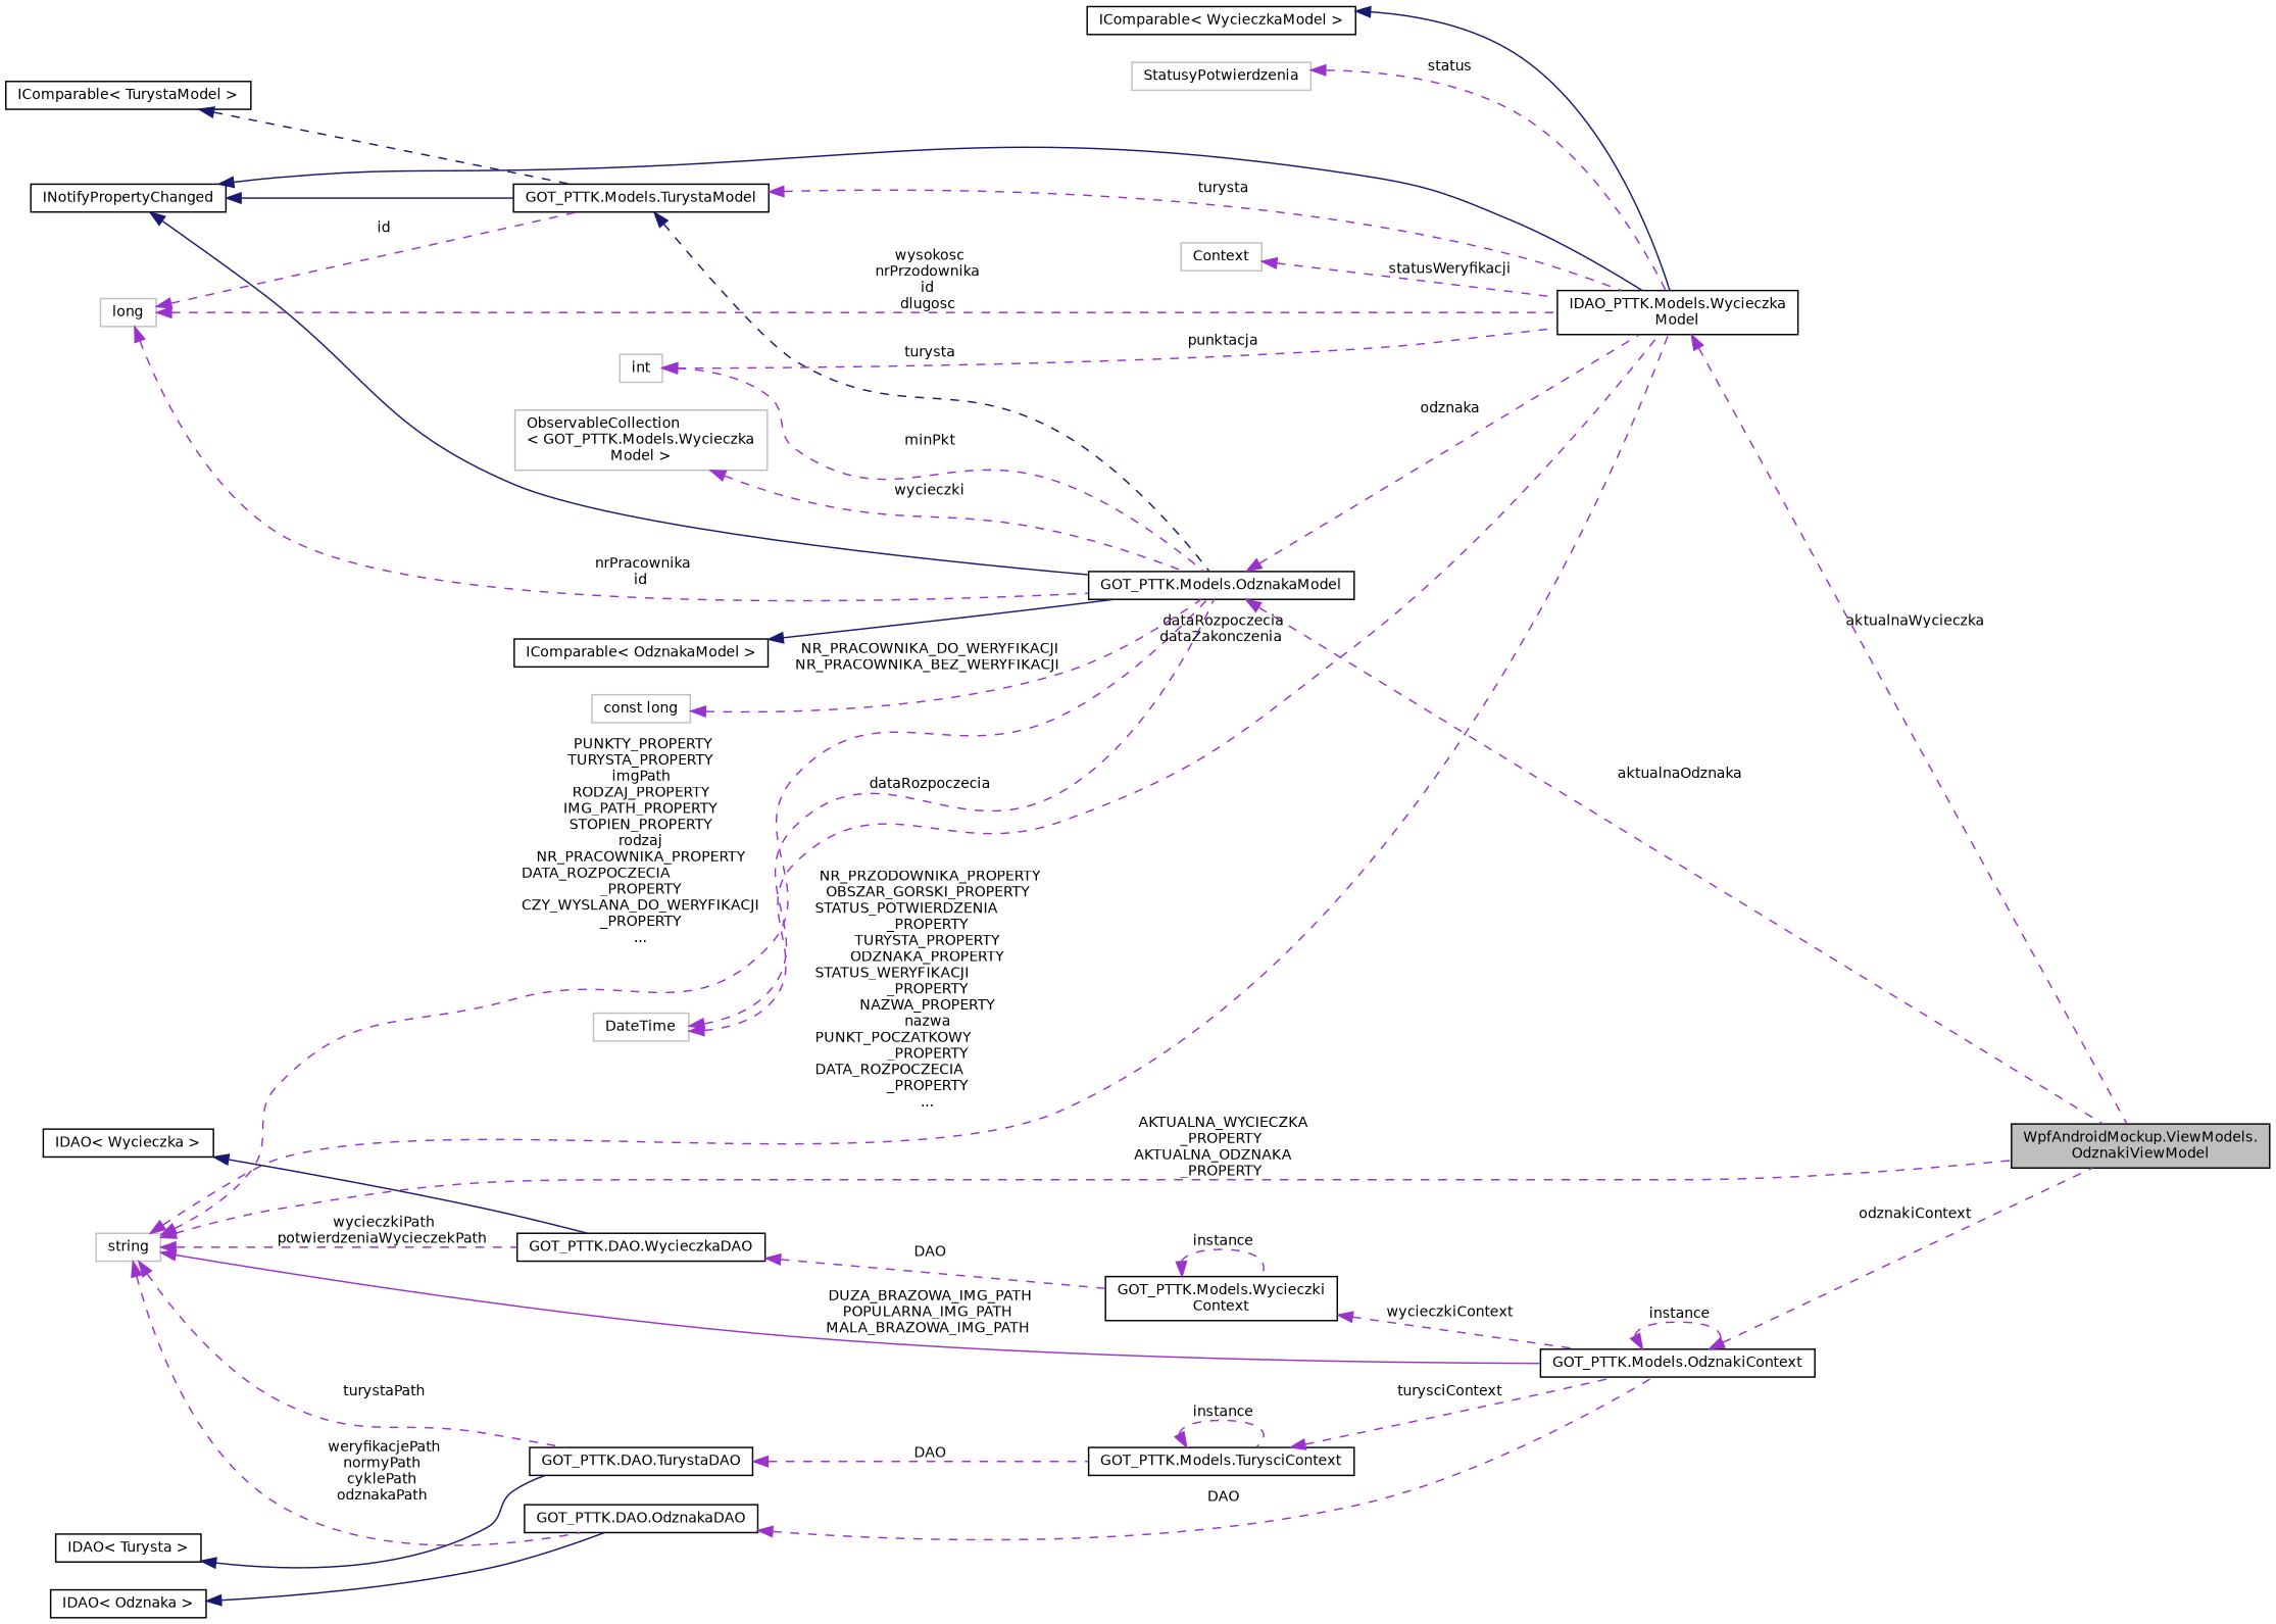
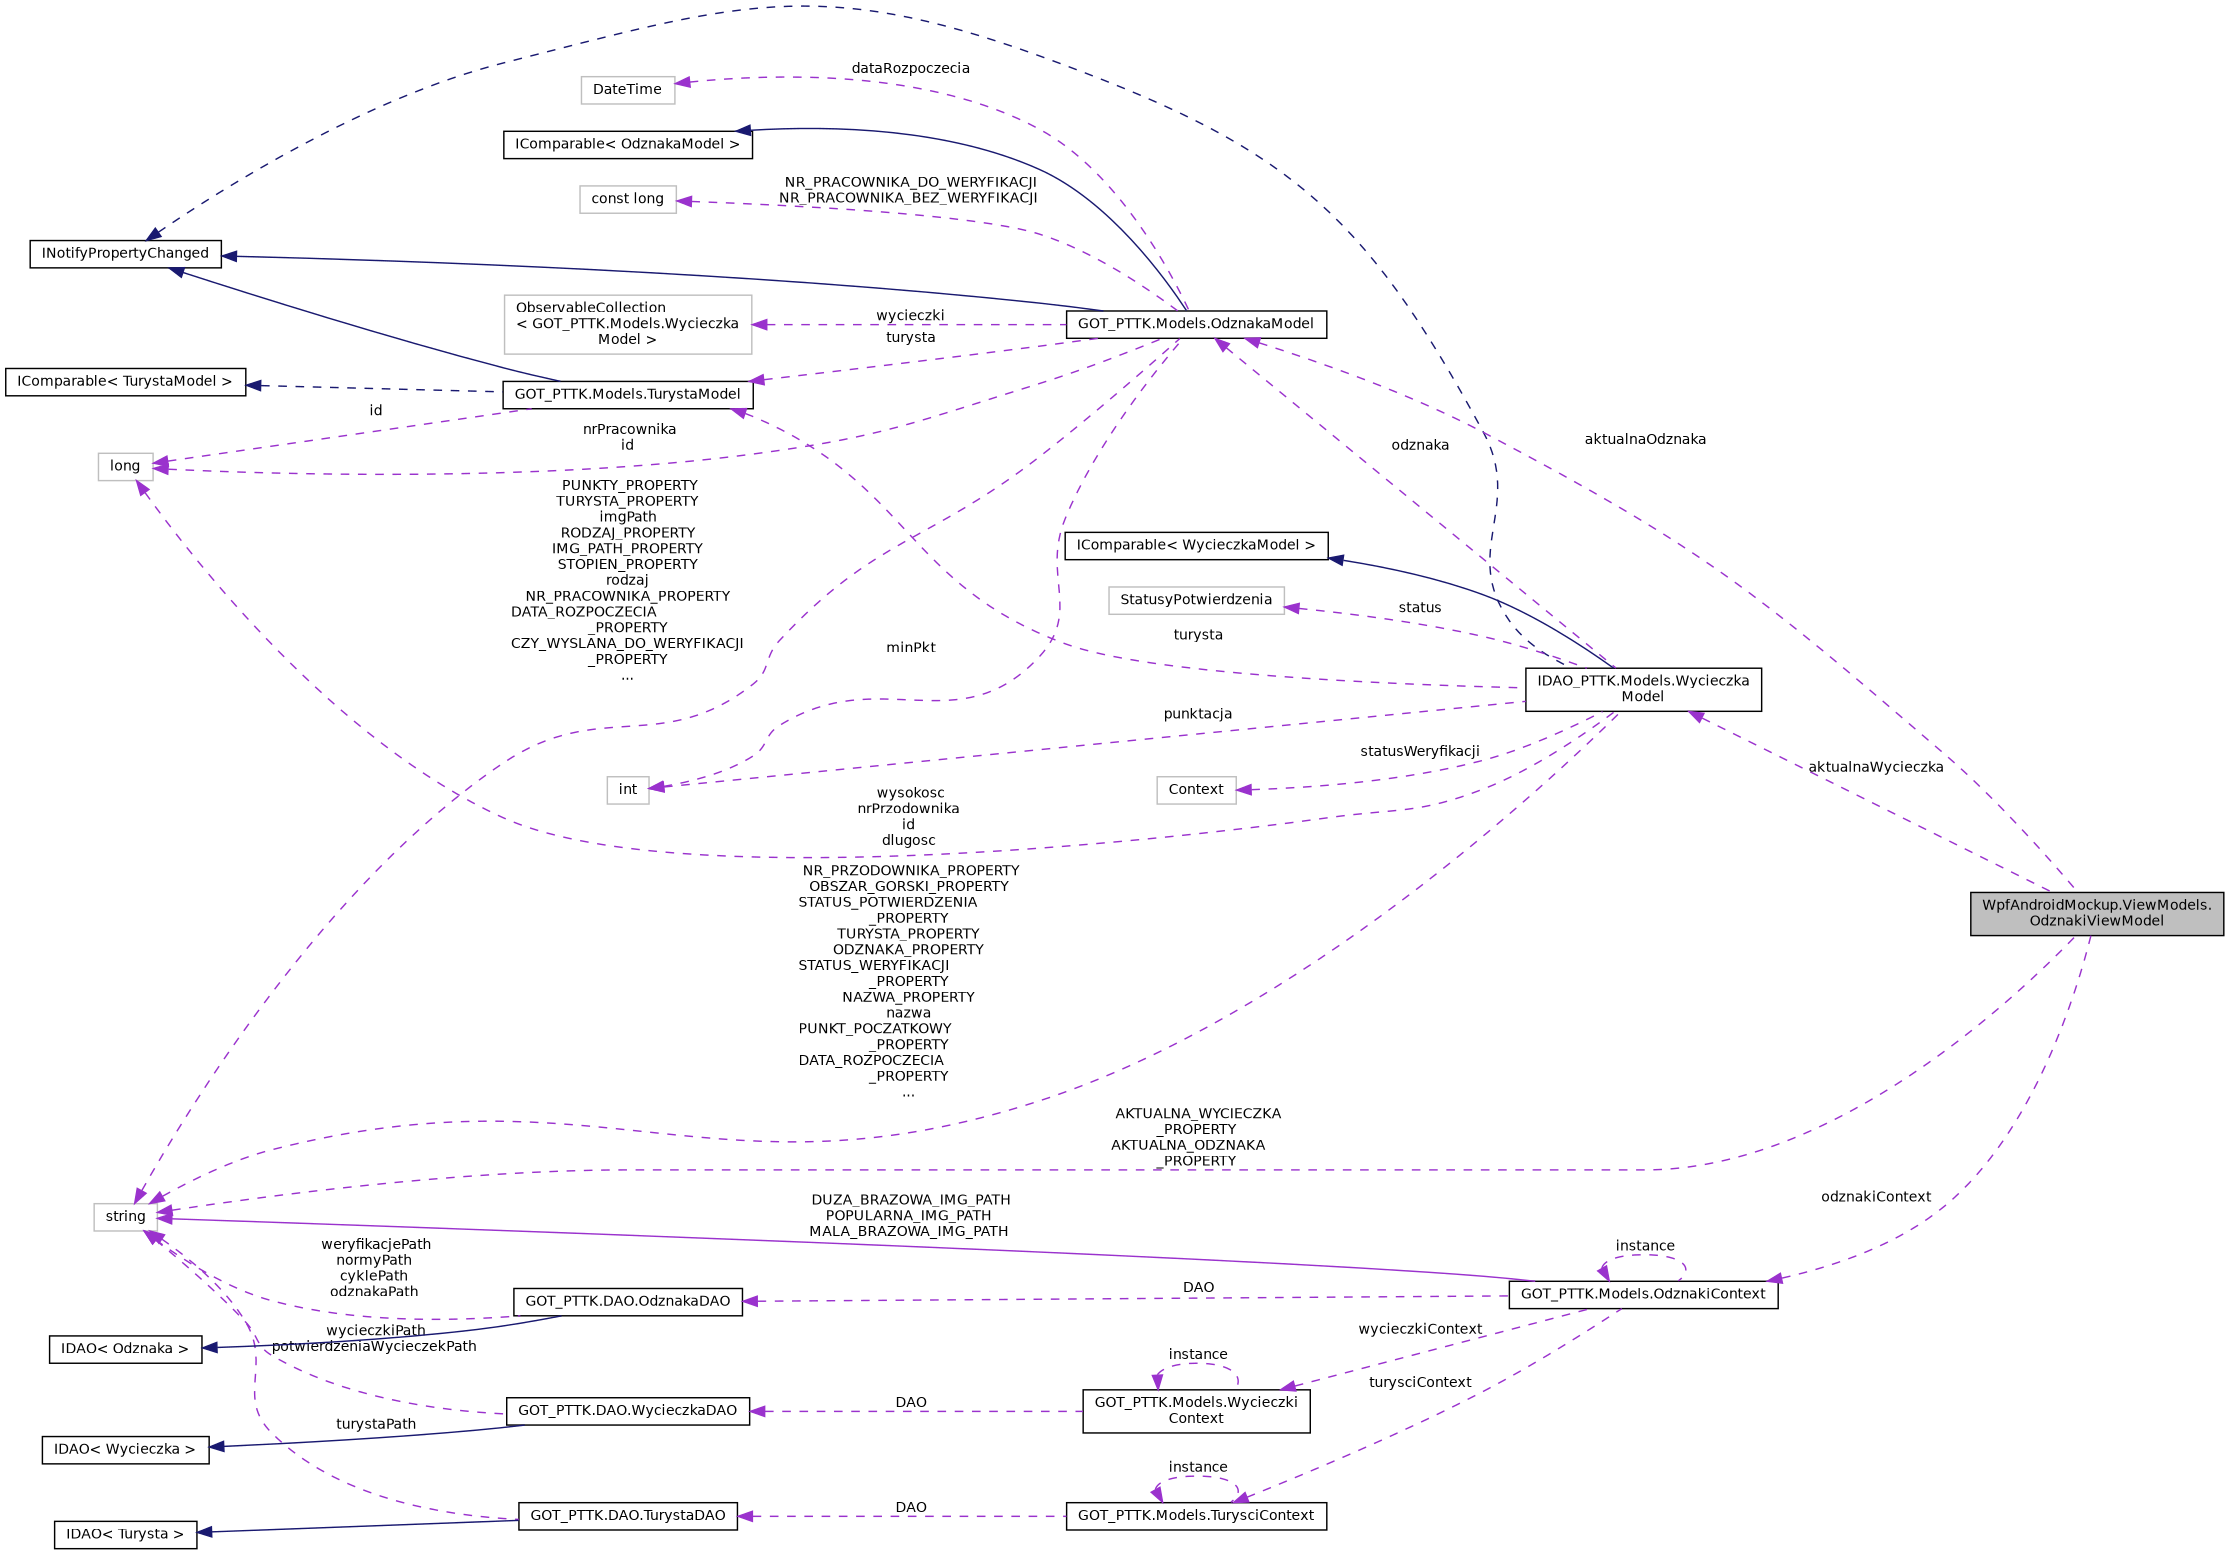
  digraph {
    rankdir=LR
    node [color=black fillcolor=white fontname=Helvetica fontsize=10 shape=record style=filled]
    edge [color=darkorchid3 dir=back fontname=Helvetica fontsize=10 labelfontname=Helvetica labelfontsize=10 style=dashed]
    n1 [fillcolor=grey75 fontcolor=black height=0.2 label="WpfAndroidMockup.ViewModels.\lOdznakiViewModel" width=0.4]
    n2 [height=0.2 label=INotifyPropertyChanged width=0.4]
    n3 [height=0.2 label="IDAO_PTTK.Models.Wycieczka\lModel" width=0.4]
    n4 [height=0.2 label="GOT_PTTK.Models.TurystaModel" width=0.4]
    n5 [height=0.2 label="GOT_PTTK.Models.OdznakaModel" width=0.4]
    n6 [color=grey75 height=0.2 label=string width=0.4]
    n7 [height=0.2 label="GOT_PTTK.Models.OdznakiContext" width=0.4]
    n8 [height=0.2 label="GOT_PTTK.DAO.OdznakaDAO" width=0.4]
    n9 [height=0.2 label="GOT_PTTK.DAO.TurystaDAO" width=0.4]
    n10 [height=0.2 label="GOT_PTTK.DAO.WycieczkaDAO" width=0.4]
    n11 [height=0.2 label="GOT_PTTK.Models.TurysciContext" width=0.4]
    n12 [height=0.2 label="GOT_PTTK.Models.Wycieczki\lContext" width=0.4]
    n13 [height=0.2 label="IComparable\< WycieczkaModel \>" width=0.4]
    n14 [color=grey75 height=0.2 label=StatusyPotwierdzenia width=0.4]
    n15 [color=grey75 height=0.2 label=DateTime width=0.4]
    n16 [height=0.2 label="IComparable\< TurystaModel \>" width=0.4]
    n17 [color=grey75 height=0.2 label=long width=0.4]
    n18 [color=grey75 height=0.2 label=int width=0.4]
    n19 [color=grey75 height=0.2 label=Context width=0.4]
    n20 [height=0.2 label="IComparable\< OdznakaModel \>" width=0.4]
    n21 [color=grey75 height=0.2 label="const long" width=0.4]
    n22 [color=grey75 height=0.2 label="ObservableCollection\l\< GOT_PTTK.Models.Wycieczka\lModel \>" width=0.4]
    n23 [height=0.2 label="IDAO\< Odznaka \>" width=0.4]
    n24 [height=0.2 label="IDAO\< Turysta \>" width=0.4]
    n25 [height=0.2 label="IDAO\< Wycieczka \>" width=0.4]
-   n2 -> n3 [color=midnightblue style=solid]
+   n2 -> n3 [color=midnightblue]
    n2 -> n4 [color=midnightblue style=solid]
    n2 -> n5 [color=midnightblue style=solid]
    n3 -> n1 [label=" aktualnaWycieczka"]
    n4 -> n3 [label=" turysta"]
-   n4 -> n5 [color=midnightblue label=" turysta"]
+   n4 -> n5 [label=" turysta"]
    n5 -> n1 [label=" aktualnaOdznaka"]
    n5 -> n3 [label=" odznaka"]
    n6 -> n1 [label=" AKTUALNA_WYCIECZKA\l_PROPERTY\nAKTUALNA_ODZNAKA\l_PROPERTY"]
    n6 -> n3 [label=" NR_PRZODOWNIKA_PROPERTY\nOBSZAR_GORSKI_PROPERTY\nSTATUS_POTWIERDZENIA\l_PROPERTY\nTURYSTA_PROPERTY\nODZNAKA_PROPERTY\nSTATUS_WERYFIKACJI\l_PROPERTY\nNAZWA_PROPERTY\nnazwa\nPUNKT_POCZATKOWY\l_PROPERTY\nDATA_ROZPOCZECIA\l_PROPERTY\n..."]
    n6 -> n5 [label=" PUNKTY_PROPERTY\nTURYSTA_PROPERTY\nimgPath\nRODZAJ_PROPERTY\nIMG_PATH_PROPERTY\nSTOPIEN_PROPERTY\nrodzaj\nNR_PRACOWNIKA_PROPERTY\nDATA_ROZPOCZECIA\l_PROPERTY\nCZY_WYSLANA_DO_WERYFIKACJI\l_PROPERTY\n..."]
    n6 -> n7 [label=" DUZA_BRAZOWA_IMG_PATH\nPOPULARNA_IMG_PATH\nMALA_BRAZOWA_IMG_PATH" style=solid]
    n6 -> n8 [label=" weryfikacjePath\nnormyPath\ncyklePath\nodznakaPath"]
    n6 -> n9 [label=" turystaPath"]
    n6 -> n10 [label=" wycieczkiPath\npotwierdzeniaWycieczekPath"]
    n7 -> n1 [label=" odznakiContext"]
    n7 -> n7 [label=" instance"]
    n8 -> n7 [label=" DAO"]
    n9 -> n11 [label=" DAO"]
    n10 -> n12 [label=" DAO"]
    n11 -> n7 [label=" turysciContext"]
    n11 -> n11 [label=" instance"]
    n12 -> n7 [label=" wycieczkiContext"]
    n12 -> n12 [label=" instance"]
    n13 -> n3 [color=midnightblue style=solid]
    n14 -> n3 [label=" status"]
-   n15 -> n3 [label=" dataRozpoczecia\ndataZakonczenia"]
    n15 -> n5 [label=" dataRozpoczecia"]
    n16 -> n4 [color=midnightblue]
    n17 -> n3 [label=" wysokosc\nnrPrzodownika\nid\ndlugosc"]
    n17 -> n4 [label=" id"]
    n17 -> n5 [label=" nrPracownika\nid"]
    n18 -> n3 [label=" punktacja"]
    n18 -> n5 [label=" minPkt"]
    n19 -> n3 [label=" statusWeryfikacji"]
    n20 -> n5 [color=midnightblue style=solid]
    n21 -> n5 [label=" NR_PRACOWNIKA_DO_WERYFIKACJI\nNR_PRACOWNIKA_BEZ_WERYFIKACJI"]
    n22 -> n5 [label=" wycieczki"]
    n23 -> n8 [color=midnightblue style=solid]
    n24 -> n9 [color=midnightblue style=solid]
    n25 -> n10 [color=midnightblue style=solid]
  }
